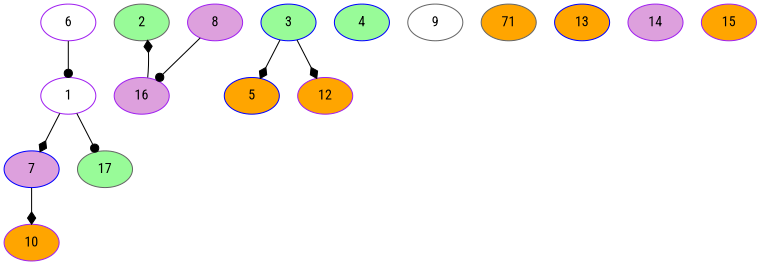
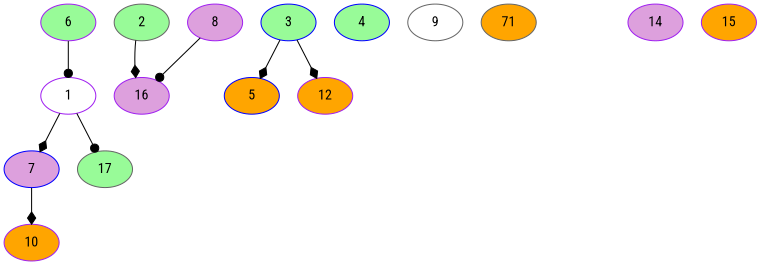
  digraph {
    fontname="Roboto Condensed"
    node [Weight=6 color=purple fillcolor=orange fontname="Roboto Condensed" style=filled]
    edge [Weight=12 arrowhead=diamond fontname="Roboto Condensed"]
    1 [fillcolor=white]
    7 [color=blue fillcolor=plum]
    17 [Weight=3 color=gray40 fillcolor=palegreen]
-   6 [Weight=10 fillcolor=white]
+   6 [Weight=10 fillcolor=palegreen]
    10 [Weight=8]
    2 [Weight=3 color=gray40 fillcolor=palegreen]
    16 [Weight=2 fillcolor=plum]
    3 [Weight=8 color=blue fillcolor=palegreen]
    5 [Weight=2 color=blue]
    12 [Weight=3]
    4 [Weight=8 color=blue fillcolor=palegreen]
    8 [Weight=7 fillcolor=plum]
    9 [Weight=3 color=gray40 fillcolor=white]
    n14 [Weight=9 color=gray40 label=71]
-   13 [Weight=8 color=blue]
    14 [fillcolor=plum]
    15
    1 -> 7 [Weight=20]
    1 -> 17 [Weight=10 arrowhead=dot]
    7 -> 10 [Weight=6]
    6 -> 1 [arrowhead=dot]
-   16 -> 2
+   2 -> 16
    3 -> 5 [Weight=14]
    3 -> 12
    8 -> 16 [Weight=6 arrowhead=dot]
  }
